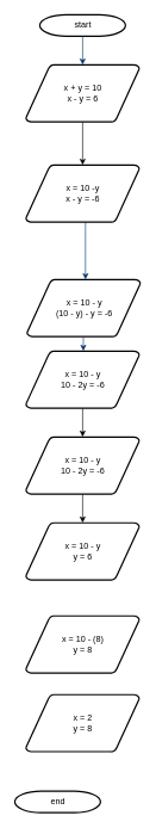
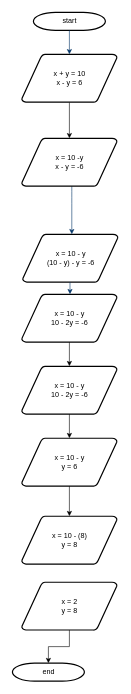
  <mxCell id="0" />
  <mxCell id="1" parent="0" />
  <mxCell id="2" value="start" style="shape=mxgraph.flowchart.terminator;strokeWidth=2;gradientColor=none;gradientDirection=north;fontStyle=0;html=1;" parent="1" vertex="1"><mxGeometry x="55" y="20" width="120" height="30" as="geometry" /></mxCell>
  <mxCell id="3" value="" style="edgeStyle=orthogonalEdgeStyle;rounded=0;orthogonalLoop=1;jettySize=auto;html=1;" edge="1" parent="1" source="4" target="12"><mxGeometry relative="1" as="geometry" /></mxCell>
  <mxCell id="4" value="x + y = 10&lt;br&gt;x - y = 6" style="shape=mxgraph.flowchart.data;strokeWidth=2;gradientColor=none;gradientDirection=north;fontStyle=0;html=1;" parent="1" vertex="1"><mxGeometry x="35.5" y="90" width="159" height="80" as="geometry" /></mxCell>
  <mxCell id="5" value="x = 10 - y&lt;br&gt;(10 - y) - y = -6" style="shape=mxgraph.flowchart.data;strokeWidth=2;gradientColor=none;gradientDirection=north;fontStyle=0;html=1;" parent="1" vertex="1"><mxGeometry x="37" y="390" width="159" height="80" as="geometry" /></mxCell>
  <mxCell id="6" style="fontStyle=1;strokeColor=#003366;strokeWidth=1;html=1;" parent="1" source="2" target="4" edge="1"><mxGeometry relative="1" as="geometry" /></mxCell>
  <mxCell id="7" value="" style="edgeStyle=elbowEdgeStyle;elbow=horizontal;fontColor=#001933;fontStyle=1;strokeColor=#003366;strokeWidth=1;html=1;" parent="1" target="5" edge="1"><mxGeometry width="100" height="100" as="geometry"><mxPoint x="119" y="267" as="sourcePoint" /><mxPoint x="-105" as="targetPoint" y="-40" /></mxGeometry></mxCell>
  <mxCell id="8" value="" style="edgeStyle=orthogonalEdgeStyle;rounded=0;orthogonalLoop=1;jettySize=auto;html=1;" edge="1" parent="1" source="9" target="14"><mxGeometry relative="1" as="geometry" /></mxCell>
  <mxCell id="9" value="x = 10 - y&lt;br&gt;10 - 2y = -6" style="shape=mxgraph.flowchart.data;strokeWidth=2;gradientColor=none;gradientDirection=north;fontStyle=0;html=1;" parent="1" vertex="1"><mxGeometry x="35.5" y="490" width="159" height="80" as="geometry" /></mxCell>
  <mxCell id="10" value="" style="edgeStyle=elbowEdgeStyle;elbow=horizontal;fontStyle=1;strokeColor=#003366;strokeWidth=1;html=1;" parent="1" source="5" target="9" edge="1"><mxGeometry width="100" height="100" as="geometry"><mxPoint y="60" as="sourcePoint" x="-205" /><mxPoint x="-105" as="targetPoint" y="-40" /></mxGeometry></mxCell>
  <mxCell id="11" value="end" style="shape=mxgraph.flowchart.terminator;strokeWidth=2;gradientColor=none;gradientDirection=north;fontStyle=0;html=1;" parent="1" vertex="1"><mxGeometry x="20" y="1105" width="120" height="30" as="geometry" /></mxCell>
  <mxCell id="12" value="x = 10 -y&lt;br&gt;x - y = -6" style="shape=mxgraph.flowchart.data;strokeWidth=2;gradientColor=none;gradientDirection=north;fontStyle=0;html=1;" vertex="1" parent="1"><mxGeometry x="35.5" y="230" width="159" height="80" as="geometry" /></mxCell>
  <mxCell id="13" value="" style="edgeStyle=orthogonalEdgeStyle;rounded=0;orthogonalLoop=1;jettySize=auto;html=1;" edge="1" parent="1" source="14" target="16"><mxGeometry relative="1" as="geometry" /></mxCell>
  <mxCell id="14" value="x = 10 - y&lt;br&gt;10 - 2y = -6" style="shape=mxgraph.flowchart.data;strokeWidth=2;gradientColor=none;gradientDirection=north;fontStyle=0;html=1;" vertex="1" parent="1"><mxGeometry x="35.5" y="610" width="159" height="80" as="geometry" /></mxCell>
+ <mxCell id="15" value="" style="edgeStyle=orthogonalEdgeStyle;rounded=0;orthogonalLoop=1;jettySize=auto;html=1;" edge="1" parent="1" source="16" target="17"><mxGeometry relative="1" as="geometry" /></mxCell>
  <mxCell id="16" value="x = 10 - y&lt;br&gt;y = 6" style="shape=mxgraph.flowchart.data;strokeWidth=2;gradientColor=none;gradientDirection=north;fontStyle=0;html=1;" vertex="1" parent="1"><mxGeometry x="35.5" y="730" width="159" height="80" as="geometry" /></mxCell>
  <mxCell id="17" value="x = 10 - (8)&lt;br&gt;y = 8" style="shape=mxgraph.flowchart.data;strokeWidth=2;gradientColor=none;gradientDirection=north;fontStyle=0;html=1;" vertex="1" parent="1"><mxGeometry x="35.5" y="860" width="159" height="80" as="geometry" /></mxCell>
+ <mxCell id="18" value="" style="edgeStyle=orthogonalEdgeStyle;rounded=0;orthogonalLoop=1;jettySize=auto;html=1;" edge="1" parent="1" source="19" target="11"><mxGeometry relative="1" as="geometry" /></mxCell>
  <mxCell id="19" value="x = 2&lt;br&gt;y = 8" style="shape=mxgraph.flowchart.data;strokeWidth=2;gradientColor=none;gradientDirection=north;fontStyle=0;html=1;" vertex="1" parent="1"><mxGeometry x="35.5" y="970" width="159" height="80" as="geometry" /></mxCell>
